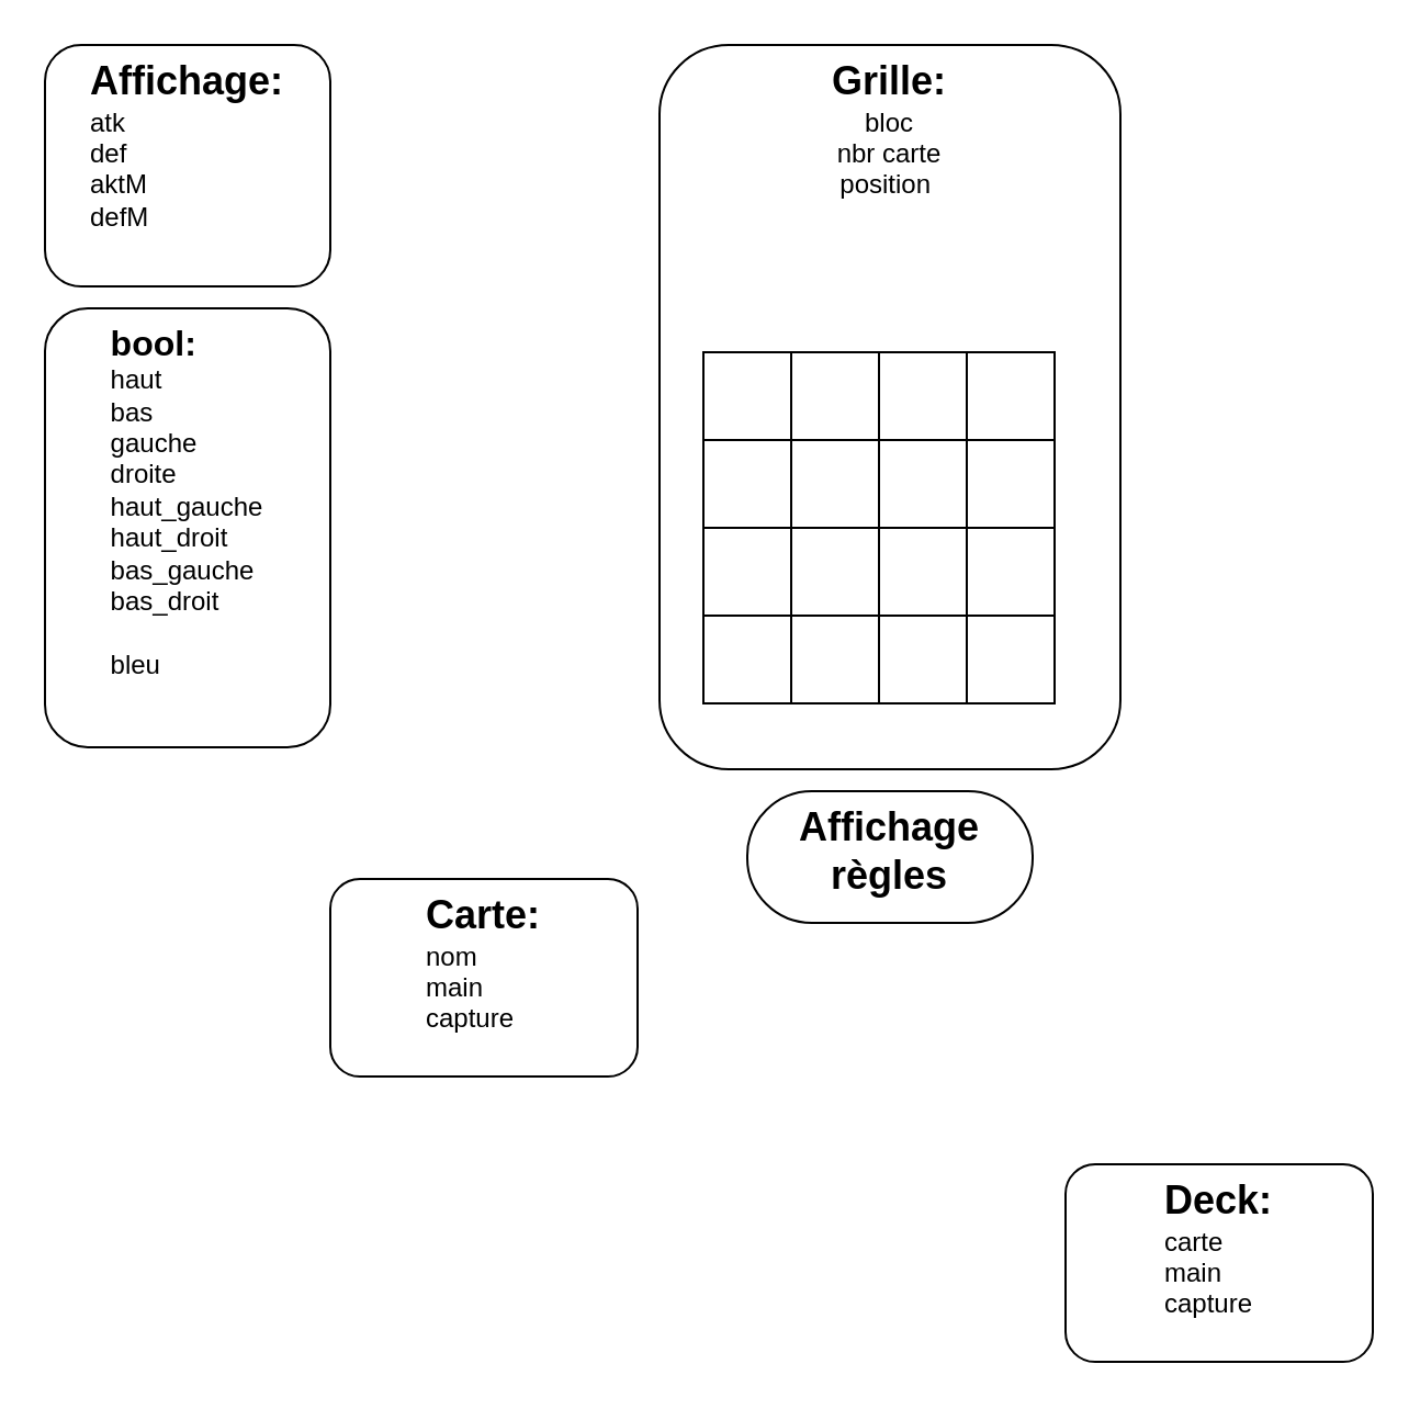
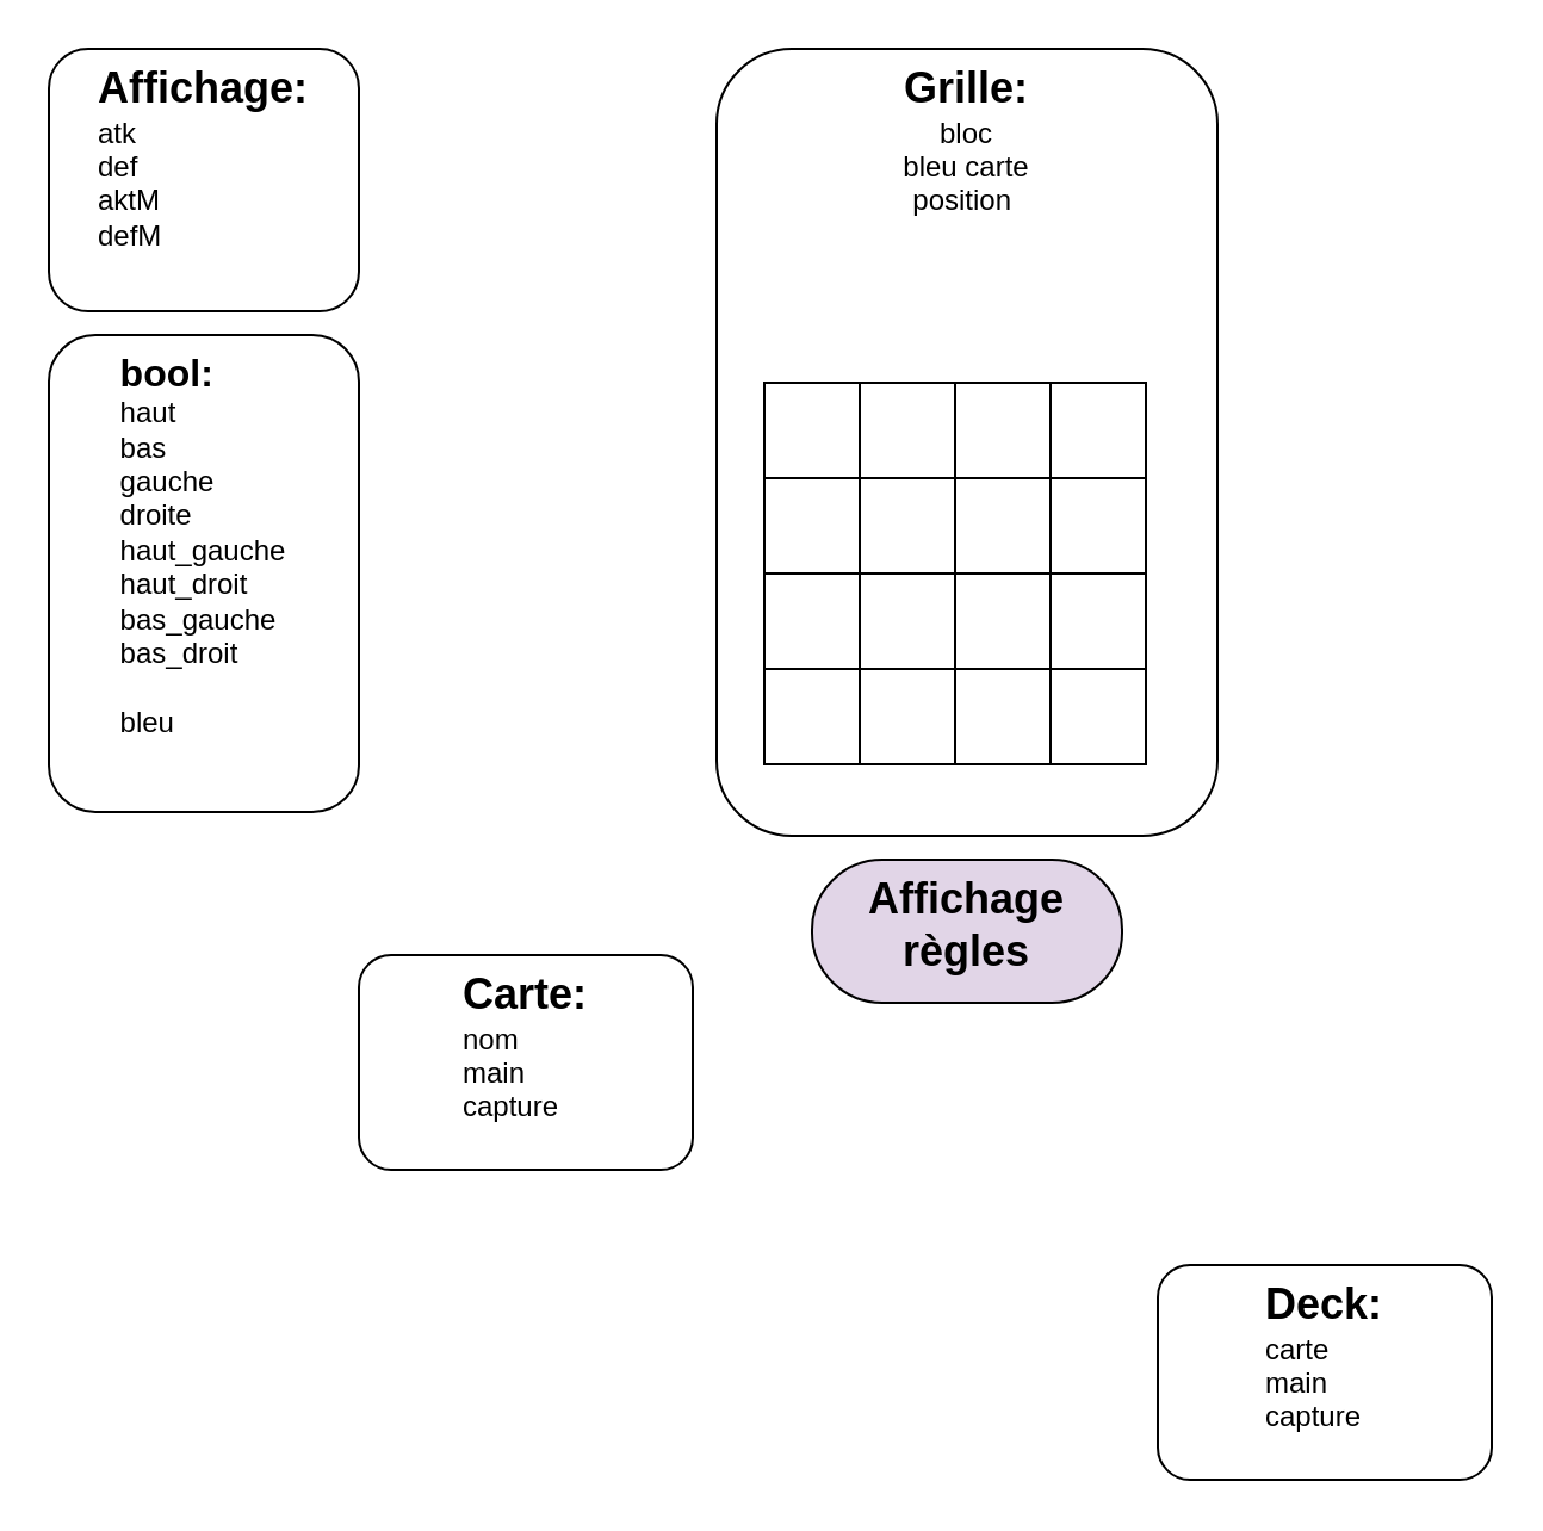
  <mxCell id="0" />
  <mxCell id="1" parent="0" />
  <mxCell id="2" value="&lt;font style=&quot;font-size: 18px;&quot;&gt;&lt;b&gt;Affichage:&lt;/b&gt;&lt;/font&gt;&lt;div style=&quot;text-align: left;&quot;&gt;&lt;font style=&quot;font-size: 12px;&quot;&gt;atk&lt;/font&gt;&lt;/div&gt;&lt;div style=&quot;text-align: left;&quot;&gt;def&lt;/div&gt;&lt;div style=&quot;text-align: left;&quot;&gt;aktM&lt;/div&gt;&lt;div style=&quot;text-align: left;&quot;&gt;defM&lt;/div&gt;&lt;div style=&quot;text-align: left;&quot;&gt;&lt;br&gt;&lt;/div&gt;" style="rounded=1;whiteSpace=wrap;html=1;verticalAlign=top;align=center;" parent="1" vertex="1"><mxGeometry x="20" width="130" height="110" as="geometry" y="20" /></mxCell>
  <mxCell id="3" value="&lt;font style=&quot;font-size: 18px;&quot;&gt;&lt;b&gt;Carte:&lt;/b&gt;&lt;/font&gt;&lt;div style=&quot;text-align: left;&quot;&gt;nom&lt;/div&gt;&lt;div style=&quot;text-align: left;&quot;&gt;main&lt;/div&gt;&lt;div style=&quot;text-align: left;&quot;&gt;capture&lt;/div&gt;&lt;div style=&quot;text-align: left;&quot;&gt;&lt;br&gt;&lt;/div&gt;&lt;div style=&quot;text-align: left;&quot;&gt;&lt;br&gt;&lt;/div&gt;" style="rounded=1;whiteSpace=wrap;html=1;verticalAlign=top;align=center;" parent="1" vertex="1"><mxGeometry x="150" y="400" width="140" height="90" as="geometry" /></mxCell>
- <mxCell id="4" value="&lt;div style=&quot;&quot;&gt;&lt;span style=&quot;font-size: 18px;&quot;&gt;&lt;b&gt;Affichage règles&lt;/b&gt;&lt;/span&gt;&lt;/div&gt;" style="rounded=1;whiteSpace=wrap;html=1;verticalAlign=top;align=center;arcSize=49;" parent="1" vertex="1"><mxGeometry x="340" y="360" width="130" height="60" as="geometry" /></mxCell>
- <mxCell id="5" value="&lt;font style=&quot;font-size: 18px;&quot;&gt;&lt;b&gt;Grille:&lt;/b&gt;&lt;/font&gt;&lt;div style=&quot;&quot;&gt;&lt;font style=&quot;font-size: 12px;&quot;&gt;bloc&lt;/font&gt;&lt;/div&gt;&lt;div style=&quot;&quot;&gt;&lt;font style=&quot;font-size: 12px;&quot;&gt;nbr carte&lt;/font&gt;&lt;/div&gt;&lt;div style=&quot;&quot;&gt;&lt;font style=&quot;font-size: 12px;&quot;&gt;position&amp;nbsp;&lt;br&gt;&lt;/font&gt;&lt;div style=&quot;text-align: left;&quot;&gt;&lt;br&gt;&lt;/div&gt;&lt;/div&gt;" style="rounded=1;whiteSpace=wrap;html=1;verticalAlign=top;align=center;" parent="1" vertex="1"><mxGeometry x="300" width="210" height="330" as="geometry" y="20" /></mxCell>
+ <mxCell id="4" value="&lt;div style=&quot;&quot;&gt;&lt;span style=&quot;font-size: 18px;&quot;&gt;&lt;b&gt;Affichage règles&lt;/b&gt;&lt;/span&gt;&lt;/div&gt;" style="rounded=1;whiteSpace=wrap;html=1;verticalAlign=top;align=center;arcSize=49;fillColor=#e1d5e7;" parent="1" vertex="1"><mxGeometry x="340" y="360" width="130" height="60" as="geometry" /></mxCell>
+ <mxCell id="5" value="&lt;font style=&quot;font-size: 18px;&quot;&gt;&lt;b&gt;Grille:&lt;/b&gt;&lt;/font&gt;&lt;div style=&quot;&quot;&gt;&lt;font style=&quot;font-size: 12px;&quot;&gt;bloc&lt;/font&gt;&lt;/div&gt;&lt;div style=&quot;&quot;&gt;&lt;font style=&quot;font-size: 12px;&quot;&gt;bleu carte&lt;/font&gt;&lt;/div&gt;&lt;div style=&quot;&quot;&gt;&lt;font style=&quot;font-size: 12px;&quot;&gt;position&amp;nbsp;&lt;br&gt;&lt;/font&gt;&lt;div style=&quot;text-align: left;&quot;&gt;&lt;br&gt;&lt;/div&gt;&lt;/div&gt;" style="rounded=1;whiteSpace=wrap;html=1;verticalAlign=top;align=center;" parent="1" vertex="1"><mxGeometry x="300" width="210" height="330" as="geometry" y="20" /></mxCell>
  <mxCell id="6" value="" style="group" parent="1" vertex="1" connectable="0"><mxGeometry x="320" y="160" width="160" height="160" as="geometry" /></mxCell>
  <mxCell id="7" value="" style="rounded=0;whiteSpace=wrap;html=1;" parent="6" vertex="1"><mxGeometry width="40" height="160" as="geometry" /></mxCell>
  <mxCell id="8" value="" style="rounded=0;whiteSpace=wrap;html=1;" parent="6" vertex="1"><mxGeometry x="40" width="40" height="160" as="geometry" /></mxCell>
  <mxCell id="9" value="" style="rounded=0;whiteSpace=wrap;html=1;" parent="6" vertex="1"><mxGeometry x="80" width="40" height="160" as="geometry" /></mxCell>
  <mxCell id="10" value="" style="rounded=0;whiteSpace=wrap;html=1;" parent="6" vertex="1"><mxGeometry x="120" width="40" height="160" as="geometry" /></mxCell>
  <mxCell id="11" value="" style="rounded=0;whiteSpace=wrap;html=1;rotation=90;fillColor=none;" parent="6" vertex="1"><mxGeometry x="60" y="-60" width="40" height="160" as="geometry" /></mxCell>
  <mxCell id="12" value="" style="rounded=0;whiteSpace=wrap;html=1;rotation=90;fillColor=none;" parent="6" vertex="1"><mxGeometry x="60" y="-20" width="40" height="160" as="geometry" /></mxCell>
  <mxCell id="13" value="" style="rounded=0;whiteSpace=wrap;html=1;rotation=90;fillColor=none;" parent="6" vertex="1"><mxGeometry x="60" y="20" width="40" height="160" as="geometry" /></mxCell>
  <mxCell id="14" value="" style="rounded=0;whiteSpace=wrap;html=1;rotation=90;fillColor=none;" parent="6" vertex="1"><mxGeometry x="60" y="60" width="40" height="160" as="geometry" /></mxCell>
  <mxCell id="15" value="&lt;div style=&quot;text-align: left;&quot;&gt;&lt;b style=&quot;background-color: initial;&quot;&gt;&lt;font style=&quot;font-size: 16px;&quot;&gt;bool:&lt;/font&gt;&lt;/b&gt;&lt;br&gt;&lt;/div&gt;&lt;div style=&quot;text-align: left;&quot;&gt;haut&lt;/div&gt;&lt;div style=&quot;text-align: left;&quot;&gt;bas&lt;/div&gt;&lt;div style=&quot;text-align: left;&quot;&gt;gauche&lt;/div&gt;&lt;div style=&quot;text-align: left;&quot;&gt;droite&lt;/div&gt;&lt;div style=&quot;text-align: left;&quot;&gt;haut_gauche&lt;/div&gt;&lt;div style=&quot;text-align: left;&quot;&gt;haut_droit&lt;/div&gt;&lt;div style=&quot;text-align: left;&quot;&gt;bas_gauche&lt;/div&gt;&lt;div style=&quot;text-align: left;&quot;&gt;bas_droit&lt;/div&gt;&lt;div style=&quot;text-align: left;&quot;&gt;&lt;br&gt;&lt;/div&gt;&lt;div style=&quot;text-align: left;&quot;&gt;bleu&lt;/div&gt;" style="rounded=1;whiteSpace=wrap;html=1;verticalAlign=top;align=center;" parent="1" vertex="1"><mxGeometry x="20" y="140" width="130" height="200" as="geometry" /></mxCell>
  <mxCell id="16" value="&lt;font style=&quot;font-size: 18px;&quot;&gt;&lt;b&gt;Deck:&lt;/b&gt;&lt;/font&gt;&lt;div style=&quot;text-align: left;&quot;&gt;carte&lt;/div&gt;&lt;div style=&quot;text-align: left;&quot;&gt;main&lt;/div&gt;&lt;div style=&quot;text-align: left;&quot;&gt;capture&lt;/div&gt;&lt;div style=&quot;text-align: left;&quot;&gt;&lt;br&gt;&lt;/div&gt;&lt;div style=&quot;text-align: left;&quot;&gt;&lt;br&gt;&lt;/div&gt;" style="rounded=1;whiteSpace=wrap;html=1;verticalAlign=top;align=center;" vertex="1" parent="1"><mxGeometry x="485" y="530" width="140" height="90" as="geometry" /></mxCell>
